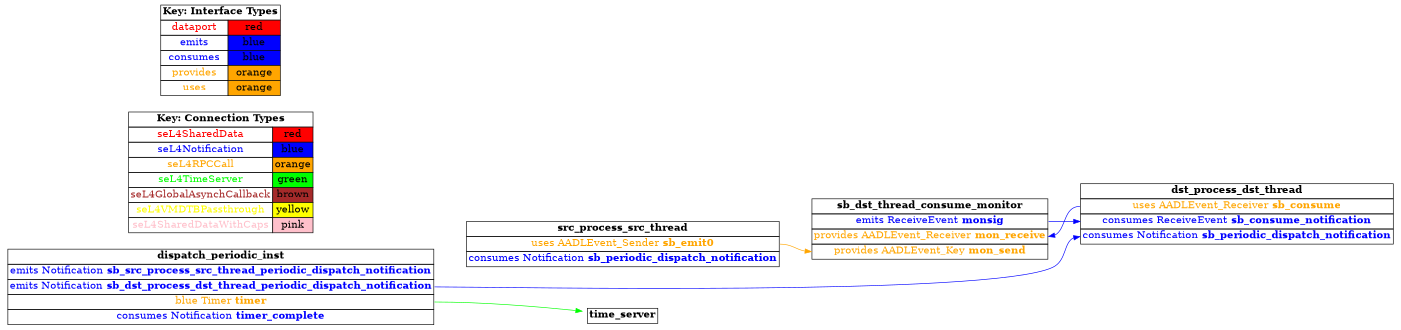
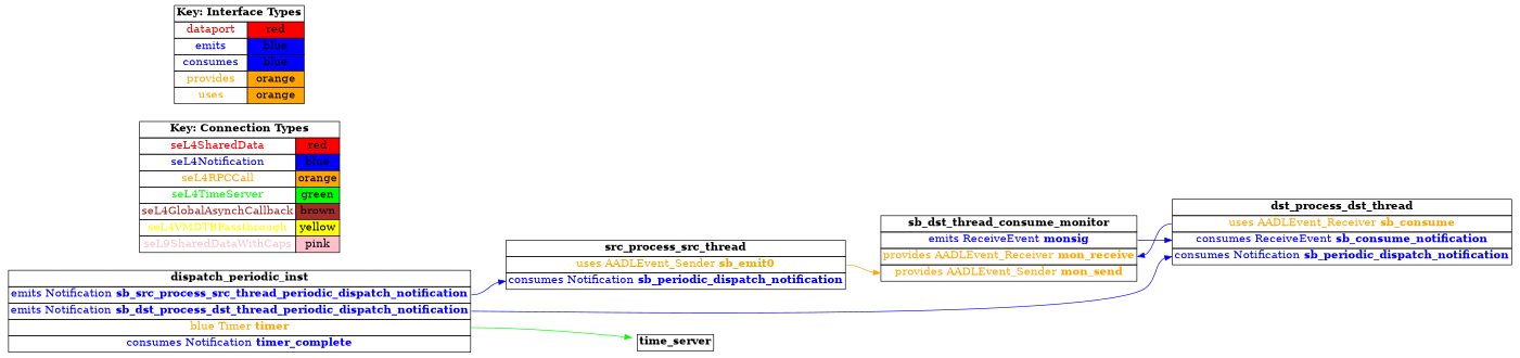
  digraph {
    rankdir=LR
    node [fontsize=16 shape=plaintext]
    edge [color=blue headport=sb_periodic_dispatch_notification]
    n1 [label=<     <TABLE BORDER="0" CELLBORDER="1" CELLSPACING="0">       <TR><TD><B>src_process_src_thread</B></TD></TR>       <TR><TD PORT="sb_emit0"><FONT COLOR="orange">uses AADLEvent_Sender <B>sb_emit0</B></FONT></TD></TR>       <TR><TD PORT="sb_periodic_dispatch_notification"><FONT COLOR="blue">consumes Notification <B>sb_periodic_dispatch_notification</B></FONT></TD></TR>"     </TABLE>   >]
-   n2 [label=<     <TABLE BORDER="0" CELLBORDER="1" CELLSPACING="0">       <TR><TD><B>sb_dst_thread_consume_monitor</B></TD></TR>       <TR><TD PORT="monsig"><FONT COLOR="blue">emits ReceiveEvent <B>monsig</B></FONT></TD></TR>       <TR><TD PORT="mon_receive"><FONT COLOR="orange">provides AADLEvent_Receiver <B>mon_receive</B></FONT></TD></TR>       <TR><TD PORT="mon_send"><FONT COLOR="orange">provides AADLEvent_Key <B>mon_send</B></FONT></TD></TR>"     </TABLE>   >]
+   n2 [label=<     <TABLE BORDER="0" CELLBORDER="1" CELLSPACING="0">       <TR><TD><B>sb_dst_thread_consume_monitor</B></TD></TR>       <TR><TD PORT="monsig"><FONT COLOR="blue">emits ReceiveEvent <B>monsig</B></FONT></TD></TR>       <TR><TD PORT="mon_receive"><FONT COLOR="orange">provides AADLEvent_Receiver <B>mon_receive</B></FONT></TD></TR>       <TR><TD PORT="mon_send"><FONT COLOR="orange">provides AADLEvent_Sender <B>mon_send</B></FONT></TD></TR>"     </TABLE>   >]
    n3 [label=<     <TABLE BORDER="0" CELLBORDER="1" CELLSPACING="0">       <TR><TD><B>dst_process_dst_thread</B></TD></TR>       <TR><TD PORT="sb_consume"><FONT COLOR="orange">uses AADLEvent_Receiver <B>sb_consume</B></FONT></TD></TR>       <TR><TD PORT="sb_consume_notification"><FONT COLOR="blue">consumes ReceiveEvent <B>sb_consume_notification</B></FONT></TD></TR>       <TR><TD PORT="sb_periodic_dispatch_notification"><FONT COLOR="blue">consumes Notification <B>sb_periodic_dispatch_notification</B></FONT></TD></TR>"     </TABLE>   >]
    n4 [label=<     <TABLE BORDER="0" CELLBORDER="1" CELLSPACING="0">       <TR><TD><B>dispatch_periodic_inst</B></TD></TR>       <TR><TD PORT="sb_src_process_src_thread_periodic_dispatch_notification"><FONT COLOR="blue">emits Notification <B>sb_src_process_src_thread_periodic_dispatch_notification</B></FONT></TD></TR>       <TR><TD PORT="sb_dst_process_dst_thread_periodic_dispatch_notification"><FONT COLOR="blue">emits Notification <B>sb_dst_process_dst_thread_periodic_dispatch_notification</B></FONT></TD></TR>       <TR><TD PORT="timer"><FONT COLOR="orange">blue Timer <B>timer</B></FONT></TD></TR>       <TR><TD PORT="timer_complete"><FONT COLOR="blue">consumes Notification <B>timer_complete</B></FONT></TD></TR>"     </TABLE>   >]
    n5 [label=<     <TABLE BORDER="0" CELLBORDER="1" CELLSPACING="0">       <TR><TD><B>time_server</B></TD></TR>"     </TABLE>   >]
-   n6 [label=<    <TABLE BORDER="0" CELLBORDER="1" CELLSPACING="0">      <TR><TD COLSPAN="2"><B>Key: Connection Types</B></TD></TR>      <TR><TD><FONT COLOR="red">seL4SharedData</FONT></TD><TD BGCOLOR="red">red</TD></TR>      <TR><TD><FONT COLOR="blue">seL4Notification</FONT></TD><TD BGCOLOR="blue">blue</TD></TR>      <TR><TD><FONT COLOR="orange">seL4RPCCall</FONT></TD><TD BGCOLOR="orange">orange</TD></TR>      <TR><TD><FONT COLOR="green">seL4TimeServer</FONT></TD><TD BGCOLOR="green">green</TD></TR>      <TR><TD><FONT COLOR="brown">seL4GlobalAsynchCallback</FONT></TD><TD BGCOLOR="brown">brown</TD></TR>      <TR><TD><FONT COLOR="yellow">seL4VMDTBPassthrough</FONT></TD><TD BGCOLOR="yellow">yellow</TD></TR>      <TR><TD><FONT COLOR="pink">seL4SharedDataWithCaps</FONT></TD><TD BGCOLOR="pink">pink</TD></TR>    </TABLE>   >]
+   n6 [label=<    <TABLE BORDER="0" CELLBORDER="1" CELLSPACING="0">      <TR><TD COLSPAN="2"><B>Key: Connection Types</B></TD></TR>      <TR><TD><FONT COLOR="red">seL4SharedData</FONT></TD><TD BGCOLOR="red">red</TD></TR>      <TR><TD><FONT COLOR="blue">seL4Notification</FONT></TD><TD BGCOLOR="blue">blue</TD></TR>      <TR><TD><FONT COLOR="orange">seL4RPCCall</FONT></TD><TD BGCOLOR="orange">orange</TD></TR>      <TR><TD><FONT COLOR="green">seL4TimeServer</FONT></TD><TD BGCOLOR="green">green</TD></TR>      <TR><TD><FONT COLOR="brown">seL4GlobalAsynchCallback</FONT></TD><TD BGCOLOR="brown">brown</TD></TR>      <TR><TD><FONT COLOR="yellow">seL4VMDTBPassthrough</FONT></TD><TD BGCOLOR="yellow">yellow</TD></TR>      <TR><TD><FONT COLOR="pink">seL9SharedDataWithCaps</FONT></TD><TD BGCOLOR="pink">pink</TD></TR>    </TABLE>   >]
    n7 [label=<    <TABLE BORDER="0" CELLBORDER="1" CELLSPACING="0">      <TR><TD COLSPAN="2"><B>Key: Interface Types</B></TD></TR>      <TR><TD><FONT COLOR="red">dataport</FONT></TD><TD BGCOLOR="red">red</TD></TR>      <TR><TD><FONT COLOR="blue">emits</FONT></TD><TD BGCOLOR="blue">blue</TD></TR>      <TR><TD><FONT COLOR="blue">consumes</FONT></TD><TD BGCOLOR="blue">blue</TD></TR>      <TR><TD><FONT COLOR="orange">provides</FONT></TD><TD BGCOLOR="orange">orange</TD></TR>      <TR><TD><FONT COLOR="orange">uses</FONT></TD><TD BGCOLOR="orange">orange</TD></TR>    </TABLE>   >]
    n1 -> n2 [color=orange headport=mon_send tailport=sb_emit0]
    n2 -> n3 [headport=sb_consume_notification tailport=monsig]
    n3 -> n2 [headport=mon_receive tailport=sb_consume]
+   n4 -> n1 [tailport=sb_src_process_src_thread_periodic_dispatch_notification]
    n4 -> n3 [tailport=sb_dst_process_dst_thread_periodic_dispatch_notification]
    n4 -> n5 [color=green headport=the_timer tailport=timer]
  }
